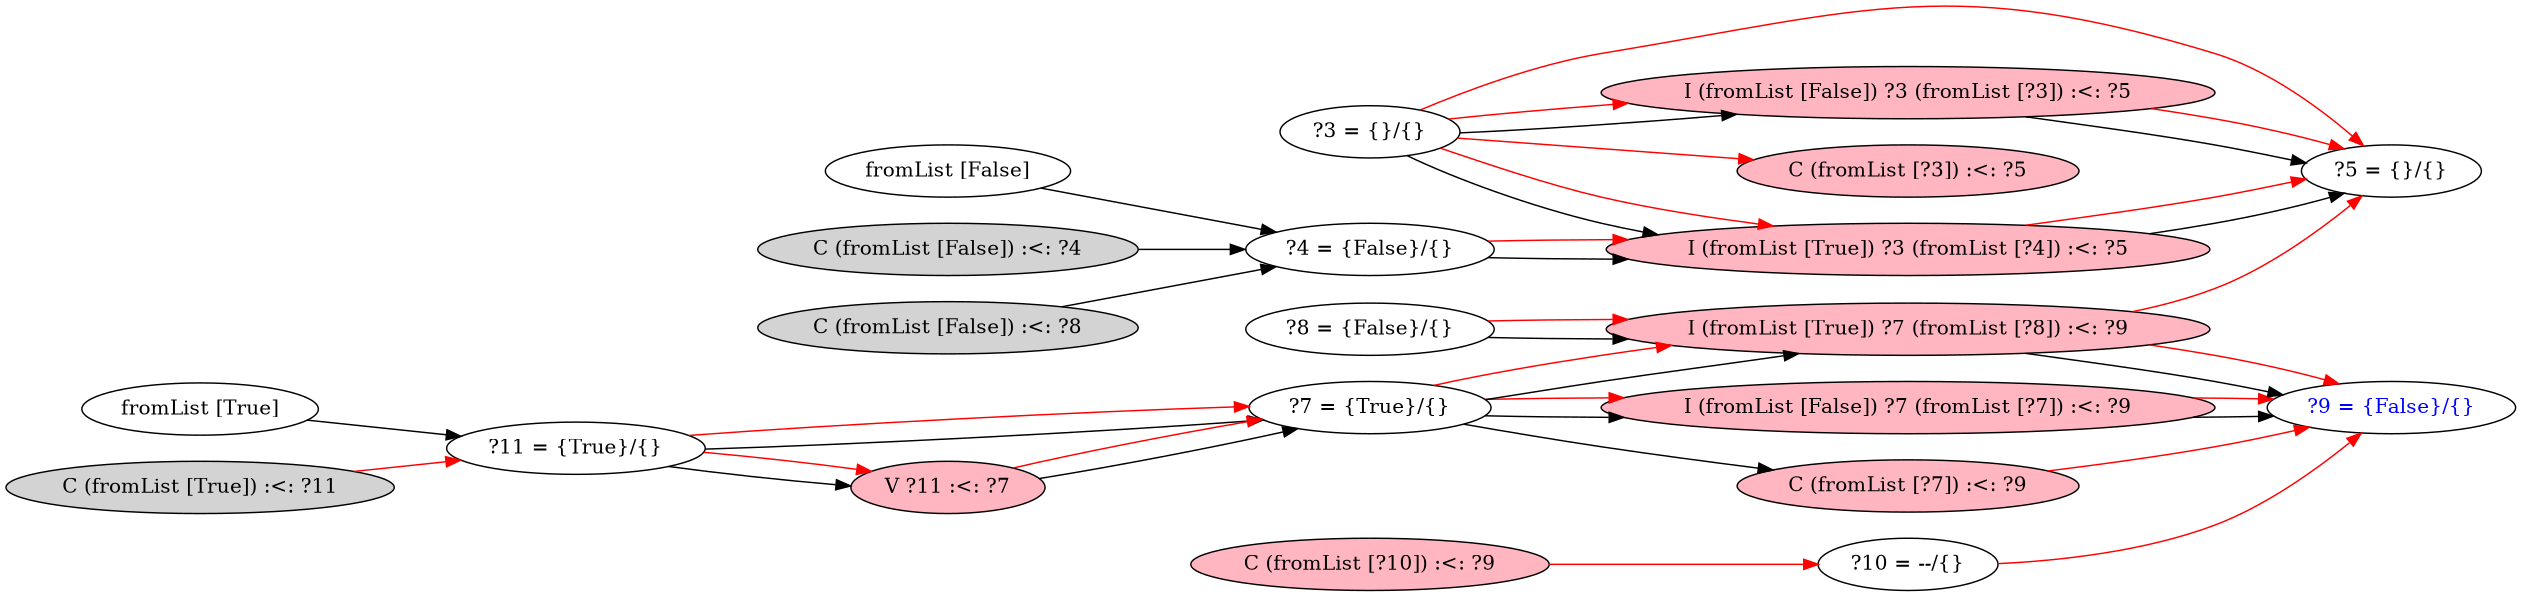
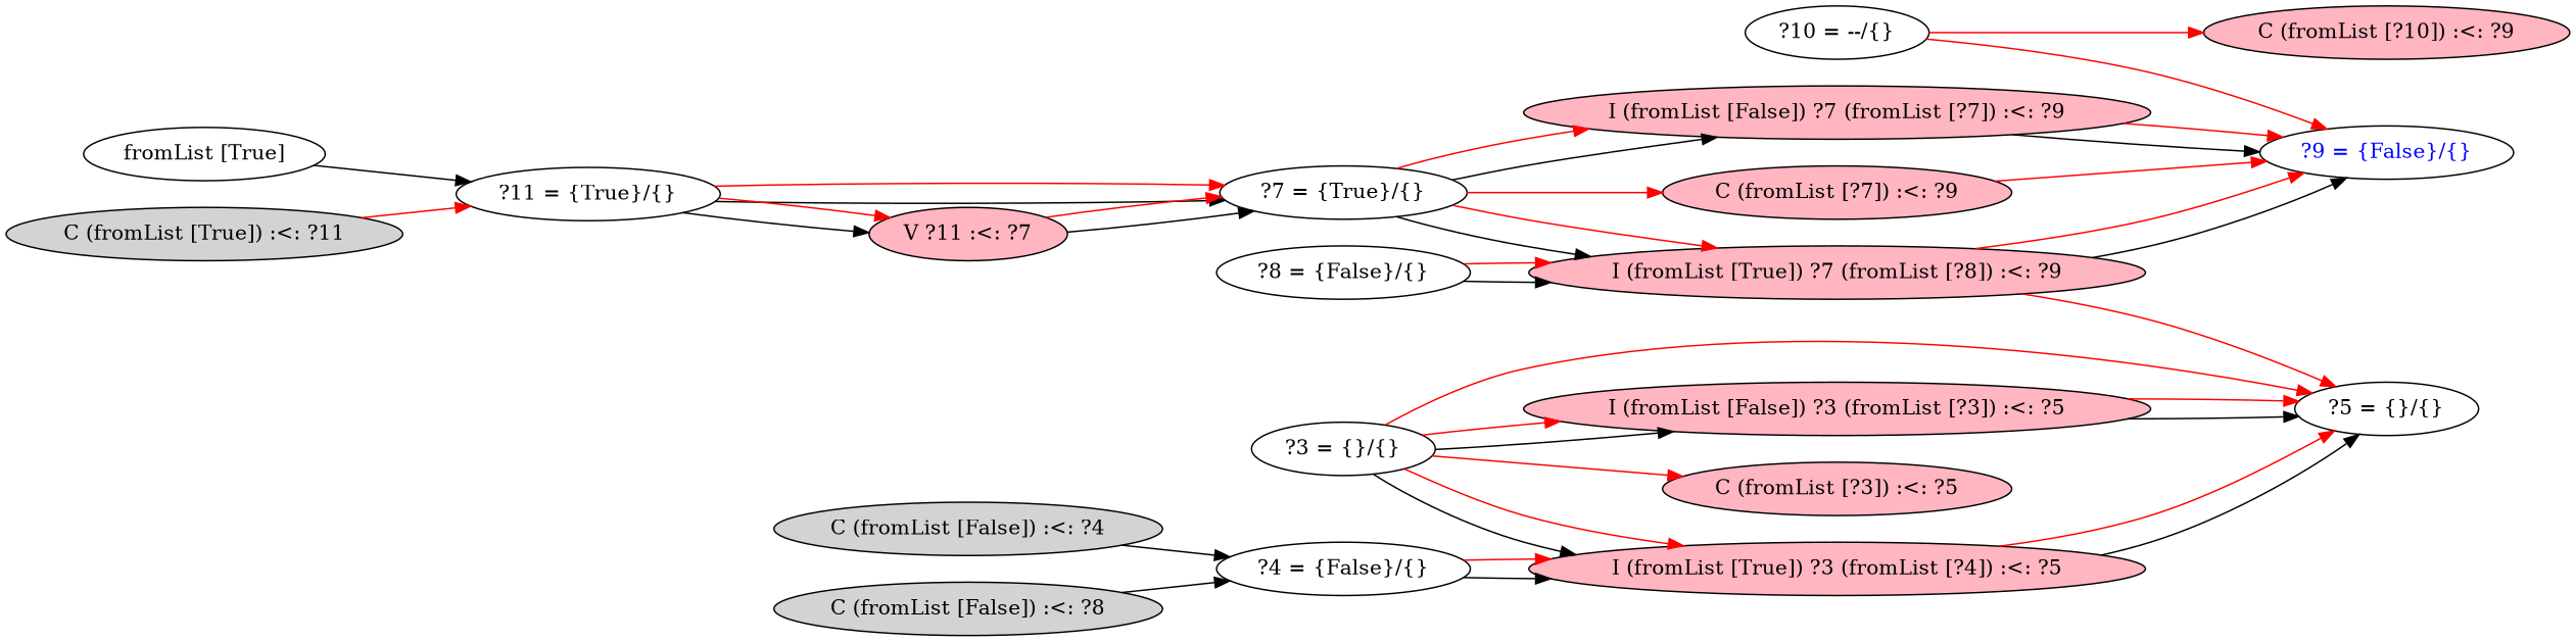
  digraph {
    rankdir=LR
    node [style=filled]
    edge [color=red]
    "?10 = --/{}" [fontcolor=black style=""]
    "?9 = {False}/{}" [fontcolor=blue style=""]
    "C (fromList [?10]) :<: ?9" [fillcolor=lightpink]
    "?11 = {True}/{}" [fontcolor=black style=""]
    "?7 = {True}/{}" [fontcolor=black style=""]
    "V ?11 :<: ?7" [fillcolor=lightpink]
    "I (fromList [False]) ?7 (fromList [?7]) :<: ?9" [fillcolor=lightpink]
    "I (fromList [True]) ?7 (fromList [?8]) :<: ?9" [fillcolor=lightpink]
    "C (fromList [?7]) :<: ?9" [fillcolor=lightpink]
    "?3 = {}/{}" [fontcolor=black style=""]
    "?5 = {}/{}" [fontcolor=black style=""]
    "I (fromList [False]) ?3 (fromList [?3]) :<: ?5" [fillcolor=lightpink]
    "I (fromList [True]) ?3 (fromList [?4]) :<: ?5" [fillcolor=lightpink]
    "C (fromList [?3]) :<: ?5" [fillcolor=lightpink]
    "?4 = {False}/{}" [fontcolor=black style=""]
    "?8 = {False}/{}" [fontcolor=black style=""]
-   "fromList [False]" [style=""]
    "fromList [True]" [style=""]
    "C (fromList [False]) :<: ?4"
    "C (fromList [False]) :<: ?8"
    "C (fromList [True]) :<: ?11"
    "?10 = --/{}" -> "?9 = {False}/{}"
-   "C (fromList [?10]) :<: ?9" -> "?10 = --/{}"
+   "?10 = --/{}" -> "C (fromList [?10]) :<: ?9"
    "?11 = {True}/{}" -> "?7 = {True}/{}" [color=""]
    "?11 = {True}/{}" -> "?7 = {True}/{}"
    "?11 = {True}/{}" -> "V ?11 :<: ?7" [color=""]
    "?11 = {True}/{}" -> "V ?11 :<: ?7"
    "?7 = {True}/{}" -> "I (fromList [False]) ?7 (fromList [?7]) :<: ?9" [color=""]
    "?7 = {True}/{}" -> "I (fromList [False]) ?7 (fromList [?7]) :<: ?9"
    "?7 = {True}/{}" -> "I (fromList [True]) ?7 (fromList [?8]) :<: ?9" [color=""]
    "?7 = {True}/{}" -> "I (fromList [True]) ?7 (fromList [?8]) :<: ?9"
-   "?7 = {True}/{}" -> "C (fromList [?7]) :<: ?9" [color=black]
+   "?7 = {True}/{}" -> "C (fromList [?7]) :<: ?9"
    "V ?11 :<: ?7" -> "?7 = {True}/{}" [color=""]
    "V ?11 :<: ?7" -> "?7 = {True}/{}"
    "I (fromList [False]) ?7 (fromList [?7]) :<: ?9" -> "?9 = {False}/{}" [color=""]
    "I (fromList [False]) ?7 (fromList [?7]) :<: ?9" -> "?9 = {False}/{}"
    "I (fromList [True]) ?7 (fromList [?8]) :<: ?9" -> "?9 = {False}/{}" [color=""]
    "I (fromList [True]) ?7 (fromList [?8]) :<: ?9" -> "?9 = {False}/{}"
    "I (fromList [True]) ?7 (fromList [?8]) :<: ?9" -> "?5 = {}/{}"
    "C (fromList [?7]) :<: ?9" -> "?9 = {False}/{}"
    "?3 = {}/{}" -> "?5 = {}/{}"
    "?3 = {}/{}" -> "I (fromList [False]) ?3 (fromList [?3]) :<: ?5" [color=""]
    "?3 = {}/{}" -> "I (fromList [False]) ?3 (fromList [?3]) :<: ?5"
    "?3 = {}/{}" -> "I (fromList [True]) ?3 (fromList [?4]) :<: ?5" [color=""]
    "?3 = {}/{}" -> "I (fromList [True]) ?3 (fromList [?4]) :<: ?5"
    "?3 = {}/{}" -> "C (fromList [?3]) :<: ?5"
    "I (fromList [False]) ?3 (fromList [?3]) :<: ?5" -> "?5 = {}/{}" [color=""]
    "I (fromList [False]) ?3 (fromList [?3]) :<: ?5" -> "?5 = {}/{}"
    "I (fromList [True]) ?3 (fromList [?4]) :<: ?5" -> "?5 = {}/{}" [color=""]
    "I (fromList [True]) ?3 (fromList [?4]) :<: ?5" -> "?5 = {}/{}"
    "?4 = {False}/{}" -> "I (fromList [True]) ?3 (fromList [?4]) :<: ?5" [color=""]
    "?4 = {False}/{}" -> "I (fromList [True]) ?3 (fromList [?4]) :<: ?5"
    "?8 = {False}/{}" -> "I (fromList [True]) ?7 (fromList [?8]) :<: ?9" [color=""]
    "?8 = {False}/{}" -> "I (fromList [True]) ?7 (fromList [?8]) :<: ?9"
-   "fromList [False]" -> "?4 = {False}/{}" [color=""]
    "fromList [True]" -> "?11 = {True}/{}" [color=""]
    "C (fromList [False]) :<: ?4" -> "?4 = {False}/{}" [color=""]
    "C (fromList [False]) :<: ?8" -> "?4 = {False}/{}" [color=""]
    "C (fromList [True]) :<: ?11" -> "?11 = {True}/{}"
  }
